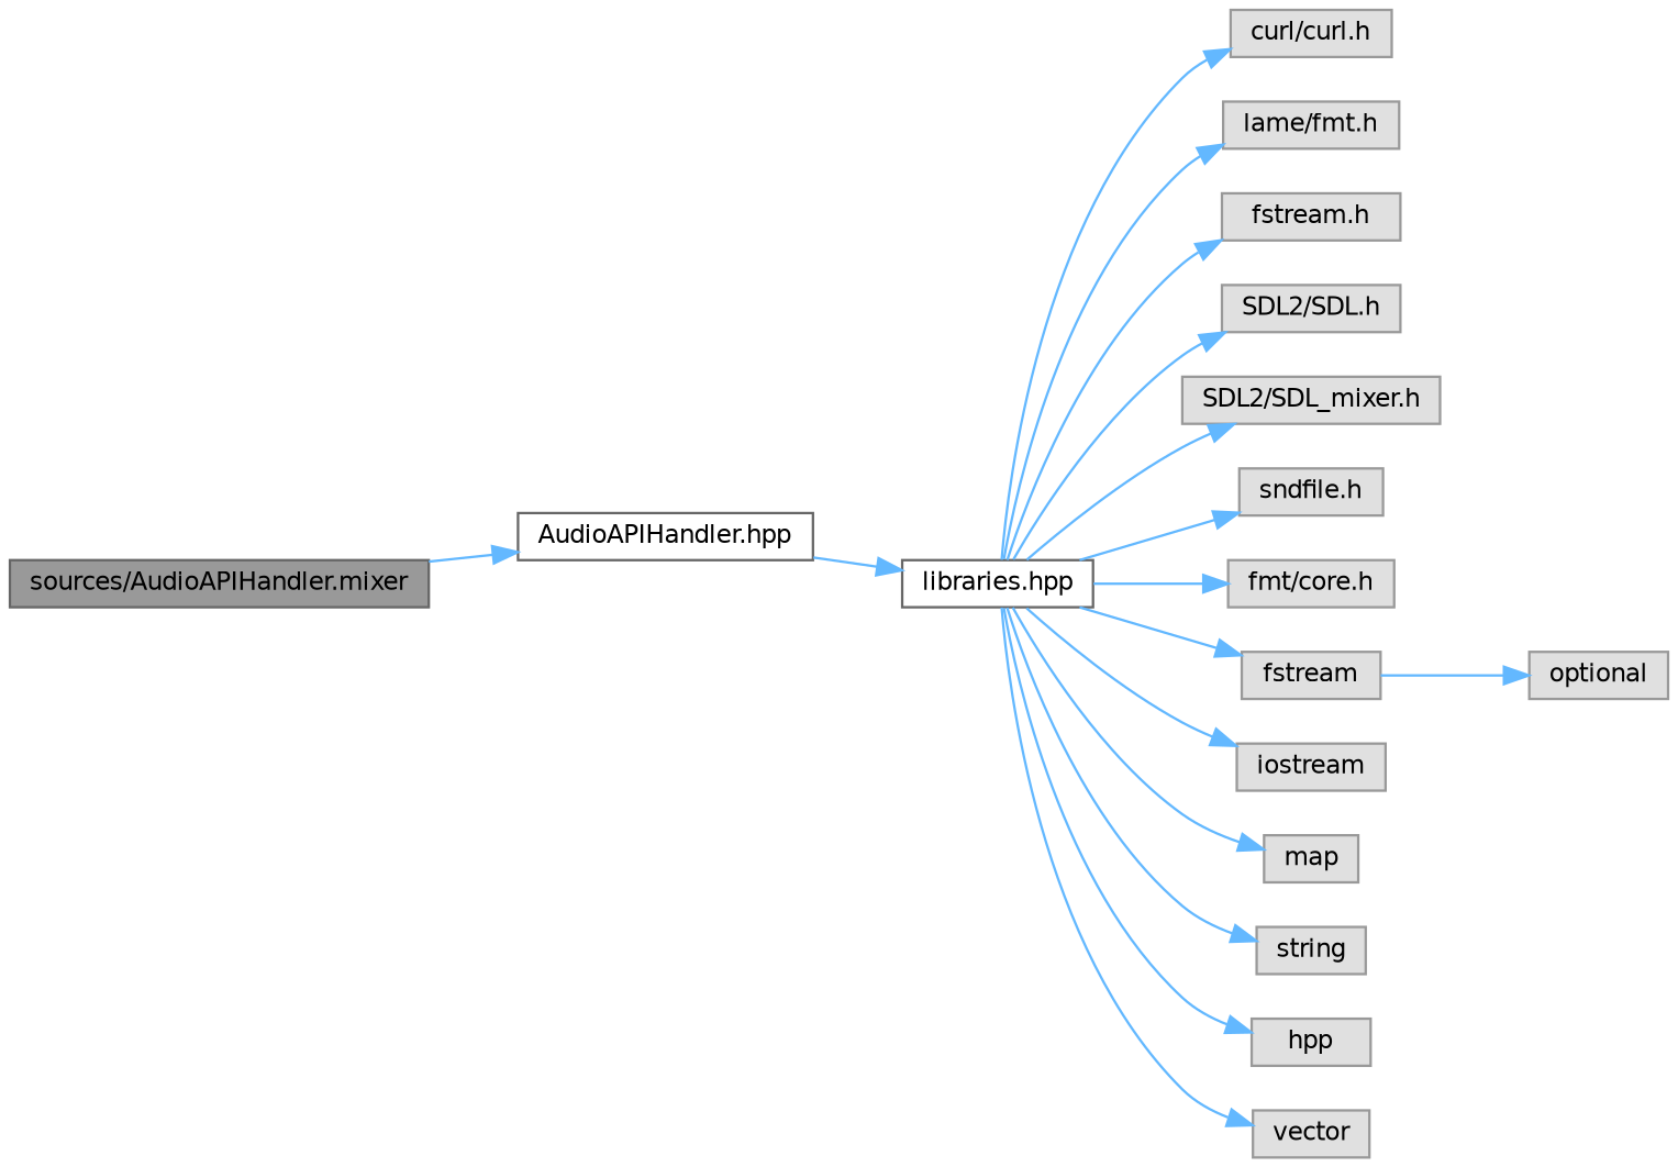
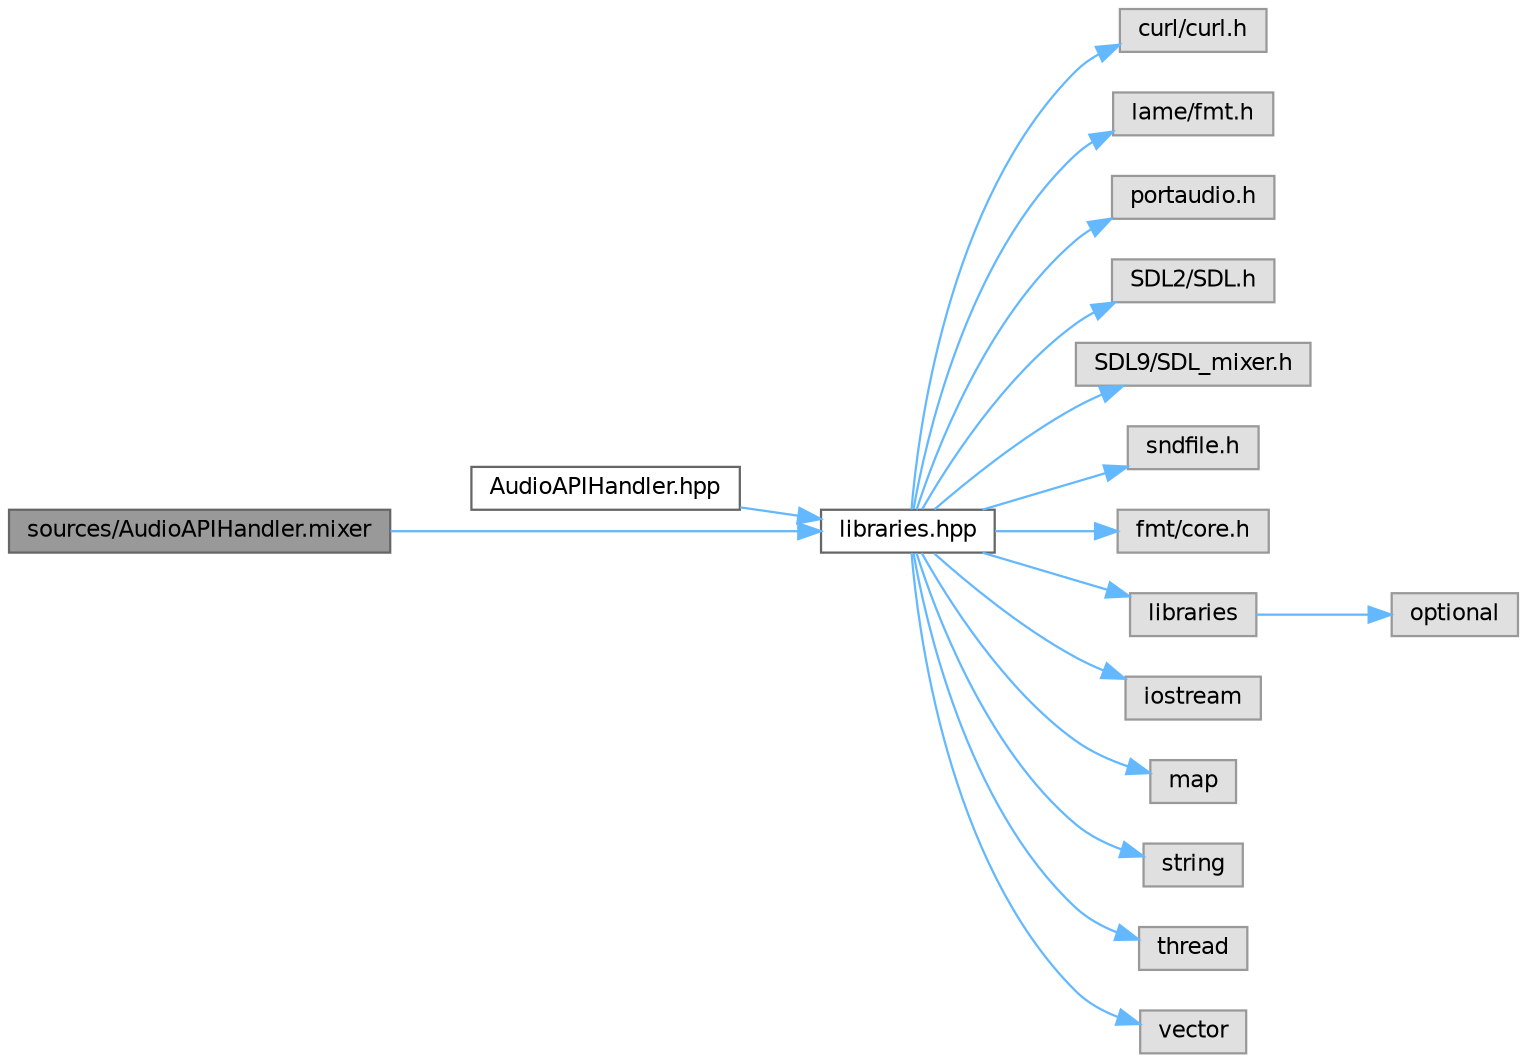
  digraph {
    rankdir=LR
    node [color=grey60 fillcolor="#E0E0E0" fontname=Helvetica fontsize=10 shape=box style=filled]
    edge [color=steelblue1 fontname=Helvetica fontsize=10 labelfontname=Helvetica labelfontsize=10 style=solid]
    n1 [color=gray40 fillcolor=grey60 fontcolor=black height=0.2 label="sources/AudioAPIHandler.mixer" width=0.4]
    n2 [color=grey40 fillcolor=white height=0.2 label="AudioAPIHandler.hpp" width=0.4]
    n3 [color=grey40 fillcolor=white height=0.2 label="libraries.hpp" width=0.4]
    n4 [height=0.2 label="curl/curl.h" width=0.4]
    n5 [height=0.2 label="lame/fmt.h" width=0.4]
-   n6 [height=0.2 label="fstream.h" width=0.4]
+   n6 [height=0.2 label="portaudio.h" width=0.4]
    n7 [height=0.2 label="SDL2/SDL.h" width=0.4]
-   n8 [height=0.2 label="SDL2/SDL_mixer.h" width=0.4]
+   n8 [height=0.2 label="SDL9/SDL_mixer.h" width=0.4]
    n9 [height=0.2 label="sndfile.h" width=0.4]
    n10 [height=0.2 label="fmt/core.h" width=0.4]
-   n11 [height=0.2 label=fstream width=0.4]
+   n11 [height=0.2 label=libraries width=0.4]
    n12 [height=0.2 label=iostream width=0.4]
    n13 [height=0.2 label=map width=0.4]
    n14 [height=0.2 label=string width=0.4]
-   n15 [height=0.2 label=hpp width=0.4]
+   n15 [height=0.2 label=thread width=0.4]
    n16 [height=0.2 label=vector width=0.4]
    n17 [height=0.2 label=optional width=0.4]
-   n1 -> n2
+   n1 -> n3
    n2 -> n3
    n3 -> n4
    n3 -> n5
    n3 -> n6
    n3 -> n7
    n3 -> n8
    n3 -> n9
    n3 -> n10
    n3 -> n11
    n3 -> n12
    n3 -> n13
    n3 -> n14
    n3 -> n15
    n3 -> n16
    n11 -> n17
  }
